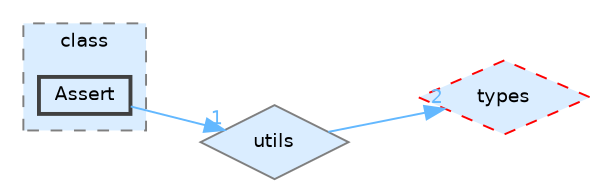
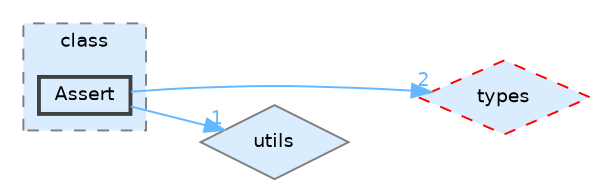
  digraph {
    compound=true
    rankdir=LR
    node [fillcolor="#daedff" fontname=Helvetica fontsize=10 shape=diamond]
    edge [color=steelblue1 fontcolor=steelblue1 fontname=Helvetica fontsize=10 labeldistance=1.5 labelfontname=Helvetica labelfontsize=10]
    n1 [color=grey25 height=0.2 label=Assert shape=box style="filled,bold" width=0.4]
    n2 [color=red height=0.2 label=types style="filled,dashed" width=0.4]
    n3 [color=grey50 height=0.2 label=utils style=filled width=0.4]
    subgraph cluster_1 {
      bgcolor="#daedff"
      fontname=Helvetica
      fontsize=10
      label=class
      pencolor=grey50
      style="filled,dashed"
      n1
    }
-   n3 -> n2 [headlabel=2]
+   n1 -> n2 [headlabel=2]
    n1 -> n3 [headlabel=1]
  }
